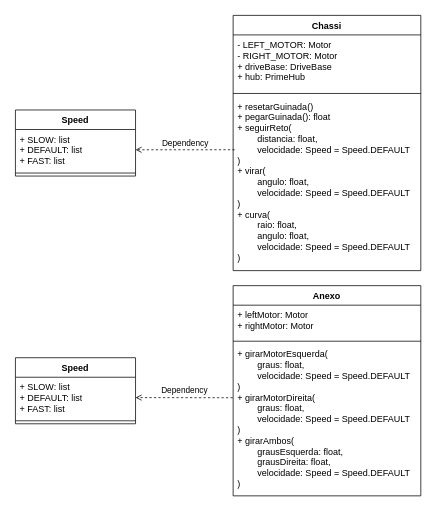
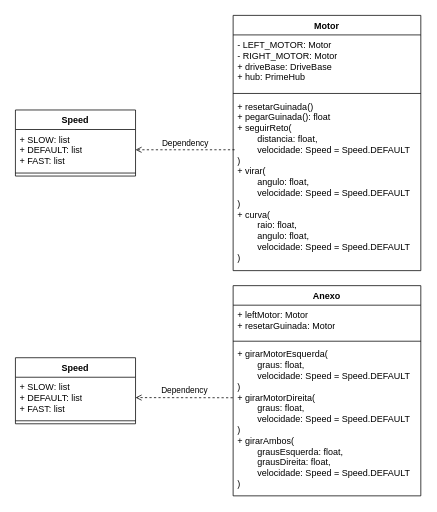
  <mxCell id="0" />
  <mxCell id="1" parent="0" />
  <mxCell id="2" value="Speed" style="swimlane;fontStyle=1;align=center;verticalAlign=top;childLayout=stackLayout;horizontal=1;startSize=26;horizontalStack=0;resizeParent=1;resizeParentMax=0;resizeLast=0;collapsible=1;marginBottom=0;whiteSpace=wrap;html=1;" vertex="1" parent="1"><mxGeometry x="20" y="146" width="160" height="88" as="geometry" /></mxCell>
  <mxCell id="3" value="+ SLOW: list&lt;div&gt;+ DEFAULT: list&lt;/div&gt;&lt;div&gt;+ FAST: list&lt;/div&gt;" style="text;strokeColor=none;fillColor=none;align=left;verticalAlign=top;spacingLeft=4;spacingRight=4;overflow=hidden;rotatable=0;points=[[0,0.5],[1,0.5]];portConstraint=eastwest;whiteSpace=wrap;html=1;" vertex="1" parent="2"><mxGeometry y="26" width="160" height="54" as="geometry" /></mxCell>
  <mxCell id="4" value="" style="line;strokeWidth=1;fillColor=none;align=left;verticalAlign=middle;spacingTop=-1;spacingLeft=3;spacingRight=3;rotatable=0;labelPosition=right;points=[];portConstraint=eastwest;strokeColor=inherit;" vertex="1" parent="2"><mxGeometry y="80" width="160" height="8" as="geometry" /></mxCell>
- <mxCell id="5" value="Chassi" style="swimlane;fontStyle=1;align=center;verticalAlign=top;childLayout=stackLayout;horizontal=1;startSize=26;horizontalStack=0;resizeParent=1;resizeParentMax=0;resizeLast=0;collapsible=1;marginBottom=0;whiteSpace=wrap;html=1;" vertex="1" parent="1"><mxGeometry x="310" y="20" width="250" height="340" as="geometry" /></mxCell>
+ <mxCell id="5" value="Motor" style="swimlane;fontStyle=1;align=center;verticalAlign=top;childLayout=stackLayout;horizontal=1;startSize=26;horizontalStack=0;resizeParent=1;resizeParentMax=0;resizeLast=0;collapsible=1;marginBottom=0;whiteSpace=wrap;html=1;" vertex="1" parent="1"><mxGeometry x="310" y="20" width="250" height="340" as="geometry" /></mxCell>
  <mxCell id="6" value="- LEFT_MOTOR: Motor&lt;div&gt;- RIGHT_MOTOR: Motor&lt;/div&gt;&lt;div&gt;+ driveBase: DriveBase&lt;/div&gt;&lt;div&gt;+ hub: PrimeHub&lt;/div&gt;" style="text;strokeColor=none;fillColor=none;align=left;verticalAlign=top;spacingLeft=4;spacingRight=4;overflow=hidden;rotatable=0;points=[[0,0.5],[1,0.5]];portConstraint=eastwest;whiteSpace=wrap;html=1;" vertex="1" parent="5"><mxGeometry y="26" width="250" height="74" as="geometry" /></mxCell>
  <mxCell id="7" value="" style="line;strokeWidth=1;fillColor=none;align=left;verticalAlign=middle;spacingTop=-1;spacingLeft=3;spacingRight=3;rotatable=0;labelPosition=right;points=[];portConstraint=eastwest;strokeColor=inherit;" vertex="1" parent="5"><mxGeometry y="100" width="250" height="8" as="geometry" /></mxCell>
  <mxCell id="8" value="&lt;font style=&quot;font-size: 12px;&quot; face=&quot;Helvetica&quot;&gt;+ resetarGuinada()&lt;/font&gt;&lt;div&gt;&lt;font face=&quot;Helvetica&quot;&gt;+ pegarGuinada(): float&lt;/font&gt;&lt;/div&gt;&lt;div&gt;&lt;font face=&quot;Helvetica&quot;&gt;+ seguirReto(&lt;/font&gt;&lt;/div&gt;&lt;div&gt;&lt;font face=&quot;Helvetica&quot;&gt;&lt;span style=&quot;white-space: pre;&quot;&gt;&#09;&lt;/span&gt;distancia: float,&lt;/font&gt;&lt;/div&gt;&lt;div&gt;&lt;font face=&quot;Helvetica&quot;&gt;&lt;span style=&quot;white-space: pre;&quot;&gt;&#09;&lt;/span&gt;velocidade: Speed = Speed.DEFAULT&lt;/font&gt;&lt;/div&gt;&lt;div&gt;&lt;font face=&quot;Helvetica&quot;&gt;)&lt;/font&gt;&lt;/div&gt;&lt;div&gt;&lt;font face=&quot;Helvetica&quot;&gt;+ virar(&lt;/font&gt;&lt;/div&gt;&lt;div&gt;&lt;font face=&quot;Helvetica&quot;&gt;&lt;span style=&quot;white-space: pre;&quot;&gt;&#09;&lt;/span&gt;angulo: float,&lt;/font&gt;&lt;/div&gt;&lt;div&gt;&lt;font face=&quot;Helvetica&quot;&gt;&lt;span style=&quot;white-space: pre;&quot;&gt;&#09;&lt;/span&gt;velocidade: Speed = Speed.DEFAULT&lt;/font&gt;&lt;/div&gt;&lt;div&gt;&lt;font face=&quot;Helvetica&quot;&gt;)&lt;/font&gt;&lt;/div&gt;&lt;div&gt;&lt;font face=&quot;Helvetica&quot;&gt;+ curva(&lt;/font&gt;&lt;/div&gt;&lt;div&gt;&lt;font face=&quot;Helvetica&quot;&gt;&lt;span style=&quot;white-space: pre;&quot;&gt;&#09;&lt;/span&gt;raio: float,&lt;/font&gt;&lt;/div&gt;&lt;div&gt;&lt;font face=&quot;Helvetica&quot;&gt;&lt;span style=&quot;white-space: pre;&quot;&gt;&#09;&lt;/span&gt;angulo: float,&lt;/font&gt;&lt;/div&gt;&lt;div&gt;&lt;font face=&quot;Helvetica&quot;&gt;&lt;span style=&quot;white-space: pre;&quot;&gt;&#09;&lt;/span&gt;velocidade: Speed = Speed.DEFAULT&lt;/font&gt;&lt;/div&gt;&lt;div&gt;&lt;font face=&quot;Helvetica&quot;&gt;)&lt;/font&gt;&lt;/div&gt;" style="text;strokeColor=none;fillColor=none;align=left;verticalAlign=top;spacingLeft=4;spacingRight=4;overflow=hidden;rotatable=0;points=[[0,0.5],[1,0.5]];portConstraint=eastwest;whiteSpace=wrap;html=1;" vertex="1" parent="5"><mxGeometry y="108" width="250" height="232" as="geometry" /></mxCell>
  <mxCell id="9" value="Anexo" style="swimlane;fontStyle=1;align=center;verticalAlign=top;childLayout=stackLayout;horizontal=1;startSize=26;horizontalStack=0;resizeParent=1;resizeParentMax=0;resizeLast=0;collapsible=1;marginBottom=0;whiteSpace=wrap;html=1;" vertex="1" parent="1"><mxGeometry x="310" y="380" width="250" height="280" as="geometry" /></mxCell>
- <mxCell id="10" value="+ leftMotor: Motor&lt;div&gt;+ rightMotor: Motor&lt;br&gt;&lt;/div&gt;" style="text;strokeColor=none;fillColor=none;align=left;verticalAlign=top;spacingLeft=4;spacingRight=4;overflow=hidden;rotatable=0;points=[[0,0.5],[1,0.5]];portConstraint=eastwest;whiteSpace=wrap;html=1;" vertex="1" parent="9"><mxGeometry y="26" width="250" height="44" as="geometry" /></mxCell>
+ <mxCell id="10" value="+ leftMotor: Motor&lt;div&gt;+ resetarGuinada: Motor&lt;br&gt;&lt;/div&gt;" style="text;strokeColor=none;fillColor=none;align=left;verticalAlign=top;spacingLeft=4;spacingRight=4;overflow=hidden;rotatable=0;points=[[0,0.5],[1,0.5]];portConstraint=eastwest;whiteSpace=wrap;html=1;" vertex="1" parent="9"><mxGeometry y="26" width="250" height="44" as="geometry" /></mxCell>
  <mxCell id="11" value="" style="line;strokeWidth=1;fillColor=none;align=left;verticalAlign=middle;spacingTop=-1;spacingLeft=3;spacingRight=3;rotatable=0;labelPosition=right;points=[];portConstraint=eastwest;strokeColor=inherit;" vertex="1" parent="9"><mxGeometry y="70" width="250" height="8" as="geometry" /></mxCell>
  <mxCell id="12" value="&lt;font style=&quot;font-size: 12px;&quot; face=&quot;Helvetica&quot;&gt;+ girarMotorEsquerda(&lt;/font&gt;&lt;div&gt;&lt;font style=&quot;font-size: 12px;&quot; face=&quot;Helvetica&quot;&gt;&lt;span style=&quot;white-space: pre;&quot;&gt;&#09;&lt;/span&gt;graus: float,&lt;/font&gt;&lt;/div&gt;&lt;div&gt;&lt;span style=&quot;white-space: pre;&quot;&gt;&#09;&lt;/span&gt;velocidade: Speed = Speed.DEFAULT&lt;/div&gt;&lt;div&gt;)&lt;div&gt;&lt;font face=&quot;Helvetica&quot;&gt;+ girarMotorDireita(&lt;/font&gt;&lt;/div&gt;&lt;div&gt;&lt;font face=&quot;Helvetica&quot;&gt;&lt;span style=&quot;white-space: pre;&quot;&gt;&#09;&lt;/span&gt;graus: float,&lt;/font&gt;&lt;/div&gt;&lt;div&gt;&lt;span style=&quot;white-space: pre;&quot;&gt;&#09;&lt;/span&gt;velocidade: Speed = Speed.DEFAULT&lt;/div&gt;&lt;div&gt;)&lt;div&gt;&lt;font face=&quot;Helvetica&quot;&gt;+ girarAmbos(&lt;/font&gt;&lt;/div&gt;&lt;div&gt;&lt;font face=&quot;Helvetica&quot;&gt;&lt;span style=&quot;white-space: pre;&quot;&gt;&#09;&lt;/span&gt;grausEsquerda: float,&lt;/font&gt;&lt;/div&gt;&lt;div&gt;&lt;font face=&quot;Helvetica&quot;&gt;&lt;span style=&quot;white-space: pre;&quot;&gt;&#09;&lt;/span&gt;&lt;/font&gt;&lt;span style=&quot;background-color: transparent; color: light-dark(rgb(0, 0, 0), rgb(255, 255, 255));&quot;&gt;grausDireita: float,&lt;/span&gt;&lt;/div&gt;&lt;div&gt;&lt;span style=&quot;background-color: transparent; color: light-dark(rgb(0, 0, 0), rgb(255, 255, 255));&quot;&gt;&lt;span style=&quot;white-space: pre;&quot;&gt;&#09;&lt;/span&gt;velocidade: Speed = Speed.DEFAULT&lt;/span&gt;&lt;/div&gt;&lt;div&gt;&lt;span style=&quot;background-color: transparent; color: light-dark(rgb(0, 0, 0), rgb(255, 255, 255));&quot;&gt;)&lt;/span&gt;&lt;/div&gt;&lt;/div&gt;&lt;/div&gt;" style="text;strokeColor=none;fillColor=none;align=left;verticalAlign=top;spacingLeft=4;spacingRight=4;overflow=hidden;rotatable=0;points=[[0,0.5],[1,0.5]];portConstraint=eastwest;whiteSpace=wrap;html=1;" vertex="1" parent="9"><mxGeometry y="78" width="250" height="202" as="geometry" /></mxCell>
  <mxCell id="13" value="Speed" style="swimlane;fontStyle=1;align=center;verticalAlign=top;childLayout=stackLayout;horizontal=1;startSize=26;horizontalStack=0;resizeParent=1;resizeParentMax=0;resizeLast=0;collapsible=1;marginBottom=0;whiteSpace=wrap;html=1;" vertex="1" parent="1"><mxGeometry x="20" y="476" width="160" height="88" as="geometry" /></mxCell>
  <mxCell id="14" value="+ SLOW: list&lt;div&gt;+ DEFAULT: list&lt;/div&gt;&lt;div&gt;+ FAST: list&lt;/div&gt;" style="text;strokeColor=none;fillColor=none;align=left;verticalAlign=top;spacingLeft=4;spacingRight=4;overflow=hidden;rotatable=0;points=[[0,0.5],[1,0.5]];portConstraint=eastwest;whiteSpace=wrap;html=1;" vertex="1" parent="13"><mxGeometry y="26" width="160" height="54" as="geometry" /></mxCell>
  <mxCell id="15" value="" style="line;strokeWidth=1;fillColor=none;align=left;verticalAlign=middle;spacingTop=-1;spacingLeft=3;spacingRight=3;rotatable=0;labelPosition=right;points=[];portConstraint=eastwest;strokeColor=inherit;" vertex="1" parent="13"><mxGeometry y="80" width="160" height="8" as="geometry" /></mxCell>
  <mxCell id="16" value="Dependency" style="endArrow=open;html=1;rounded=0;align=center;verticalAlign=bottom;dashed=1;endFill=0;labelBackgroundColor=none;exitX=-0.002;exitY=0.353;exitDx=0;exitDy=0;exitPerimeter=0;" edge="1" parent="1" source="12" target="14"><mxGeometry relative="1" as="geometry"><mxPoint x="140" y="390" as="sourcePoint" /><mxPoint x="300" y="390" as="targetPoint" /></mxGeometry></mxCell>
  <mxCell id="17" value="Dependency" style="endArrow=open;html=1;rounded=0;align=center;verticalAlign=bottom;dashed=1;endFill=0;labelBackgroundColor=none;exitX=0.008;exitY=0.306;exitDx=0;exitDy=0;exitPerimeter=0;" edge="1" parent="1" source="8" target="3"><mxGeometry relative="1" as="geometry"><mxPoint x="320" y="199" as="sourcePoint" /><mxPoint x="130" y="250" as="targetPoint" /></mxGeometry></mxCell>
